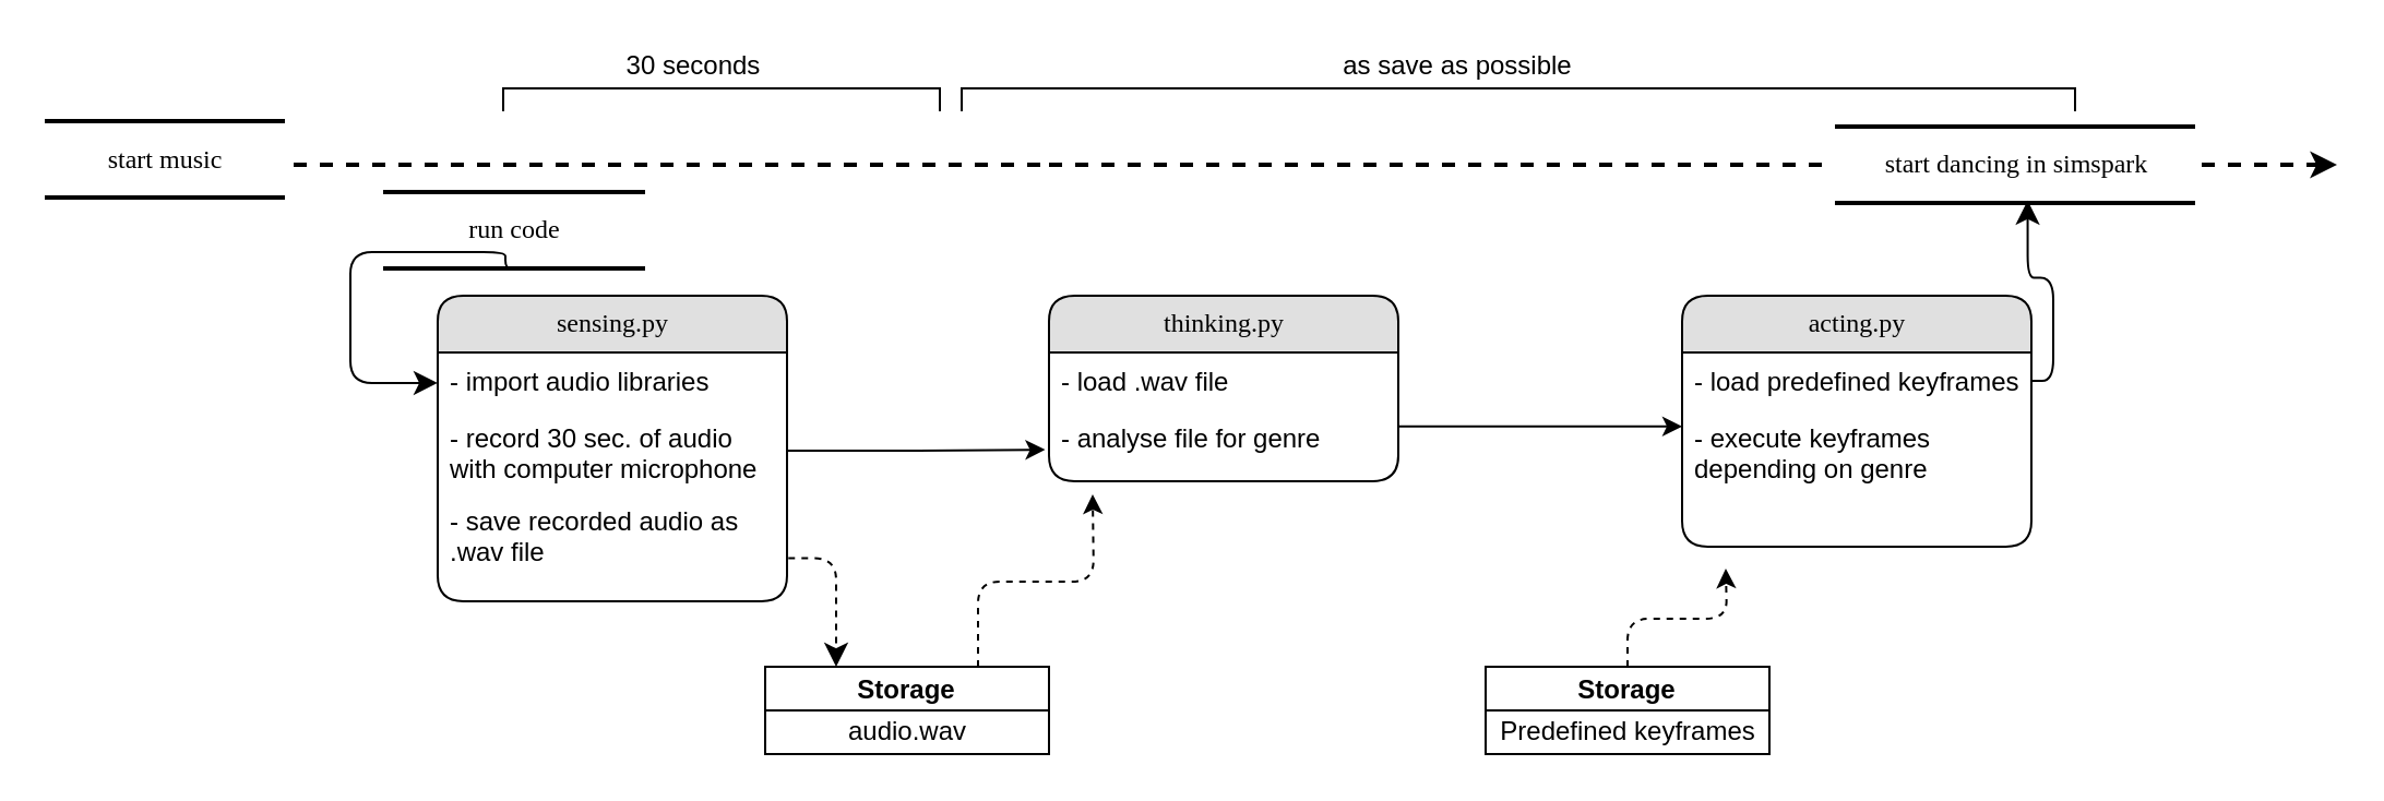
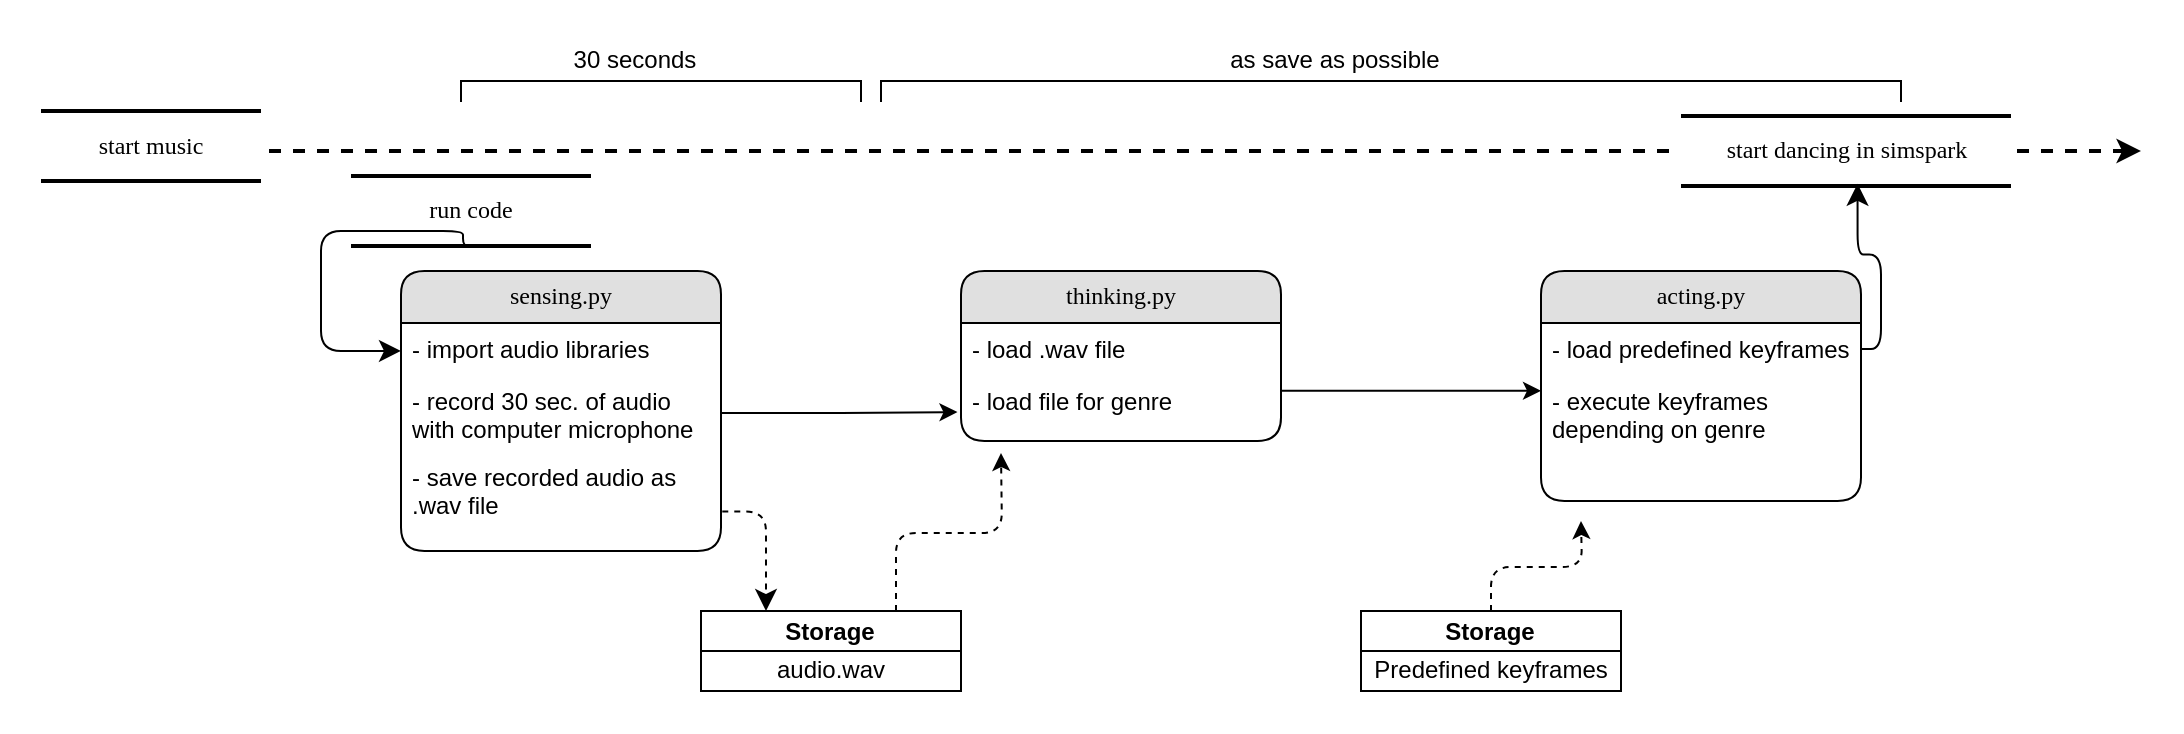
  <mxCell id="0" />
  <mxCell id="1" parent="0" />
  <mxCell id="2" value="thinking.py" style="swimlane;html=1;fontStyle=0;childLayout=stackLayout;horizontal=1;startSize=26;fillColor=#e0e0e0;horizontalStack=0;resizeParent=1;resizeLast=0;collapsible=1;marginBottom=0;swimlaneFillColor=#ffffff;align=center;rounded=1;shadow=0;comic=0;labelBackgroundColor=none;strokeWidth=1;fontFamily=Verdana;fontSize=12" parent="1" vertex="1"><mxGeometry x="480" y="135" width="160" height="85" as="geometry" /></mxCell>
  <mxCell id="3" value="- load .wav file" style="text;html=1;strokeColor=none;fillColor=none;spacingLeft=4;spacingRight=4;whiteSpace=wrap;overflow=hidden;rotatable=0;points=[[0,0.5],[1,0.5]];portConstraint=eastwest;" parent="2" vertex="1"><mxGeometry y="26" width="160" height="26" as="geometry" /></mxCell>
- <mxCell id="4" value="- analyse file for genre" style="text;html=1;strokeColor=none;fillColor=none;spacingLeft=4;spacingRight=4;whiteSpace=wrap;overflow=hidden;rotatable=0;points=[[0,0.5],[1,0.5]];portConstraint=eastwest;" parent="2" vertex="1"><mxGeometry y="52" width="160" height="26" as="geometry" /></mxCell>
+ <mxCell id="4" value="- load file for genre" style="text;html=1;strokeColor=none;fillColor=none;spacingLeft=4;spacingRight=4;whiteSpace=wrap;overflow=hidden;rotatable=0;points=[[0,0.5],[1,0.5]];portConstraint=eastwest;" parent="2" vertex="1"><mxGeometry y="52" width="160" height="26" as="geometry" /></mxCell>
  <mxCell id="5" value="acting.py" style="swimlane;html=1;fontStyle=0;childLayout=stackLayout;horizontal=1;startSize=26;fillColor=#e0e0e0;horizontalStack=0;resizeParent=1;resizeLast=0;collapsible=1;marginBottom=0;swimlaneFillColor=#ffffff;align=center;rounded=1;shadow=0;comic=0;labelBackgroundColor=none;strokeWidth=1;fontFamily=Verdana;fontSize=12" parent="1" vertex="1"><mxGeometry x="770" y="135" width="160" height="115" as="geometry" /></mxCell>
  <mxCell id="6" value="- load predefined keyframes " style="text;html=1;strokeColor=none;fillColor=none;spacingLeft=4;spacingRight=4;whiteSpace=wrap;overflow=hidden;rotatable=0;points=[[0,0.5],[1,0.5]];portConstraint=eastwest;" parent="5" vertex="1"><mxGeometry y="26" width="160" height="26" as="geometry" /></mxCell>
  <mxCell id="7" value="- execute keyframes depending on genre" style="text;html=1;strokeColor=none;fillColor=none;spacingLeft=4;spacingRight=4;whiteSpace=wrap;overflow=hidden;rotatable=0;points=[[0,0.5],[1,0.5]];portConstraint=eastwest;" parent="5" vertex="1"><mxGeometry y="52" width="160" height="38" as="geometry" /></mxCell>
  <mxCell id="8" value="sensing.py" style="swimlane;html=1;fontStyle=0;childLayout=stackLayout;horizontal=1;startSize=26;fillColor=#e0e0e0;horizontalStack=0;resizeParent=1;resizeLast=0;collapsible=1;marginBottom=0;swimlaneFillColor=#ffffff;align=center;rounded=1;shadow=0;comic=0;labelBackgroundColor=none;strokeWidth=1;fontFamily=Verdana;fontSize=12" parent="1" vertex="1"><mxGeometry x="200" y="135" width="160" height="140" as="geometry"><mxRectangle x="200" y="155" width="90" height="26" as="alternateBounds" /></mxGeometry></mxCell>
  <mxCell id="9" value="- import audio libraries" style="text;html=1;strokeColor=none;fillColor=none;spacingLeft=4;spacingRight=4;whiteSpace=wrap;overflow=hidden;rotatable=0;points=[[0,0.5],[1,0.5]];portConstraint=eastwest;" parent="8" vertex="1"><mxGeometry y="26" width="160" height="26" as="geometry" /></mxCell>
  <mxCell id="10" value="- record 30 sec. of audio with computer microphone" style="text;html=1;strokeColor=none;fillColor=none;spacingLeft=4;spacingRight=4;whiteSpace=wrap;overflow=hidden;rotatable=0;points=[[0,0.5],[1,0.5]];portConstraint=eastwest;" parent="8" vertex="1"><mxGeometry y="52" width="160" height="38" as="geometry" /></mxCell>
  <mxCell id="11" value="- save recorded audio as .wav file" style="text;html=1;strokeColor=none;fillColor=none;spacingLeft=4;spacingRight=4;whiteSpace=wrap;overflow=hidden;rotatable=0;points=[[0,0.5],[1,0.5]];portConstraint=eastwest;" parent="8" vertex="1"><mxGeometry y="90" width="160" height="38" as="geometry" /></mxCell>
  <mxCell id="12" value="" style="endArrow=classic;dashed=1;html=1;strokeWidth=2;targetPerimeterSpacing=9;shadow=0;rounded=0;endFill=1;startArrow=none;" parent="1" edge="1"><mxGeometry width="50" height="50" relative="1" as="geometry"><mxPoint x="480" y="75" as="sourcePoint" /><mxPoint x="1070" y="75" as="targetPoint" /></mxGeometry></mxCell>
  <mxCell id="13" style="edgeStyle=orthogonalEdgeStyle;html=1;labelBackgroundColor=none;startFill=0;startSize=8;endFill=1;endSize=8;fontFamily=Verdana;fontSize=12;exitX=1.004;exitY=0.797;exitDx=0;exitDy=0;entryX=0.25;entryY=0;entryDx=0;entryDy=0;dashed=1;exitPerimeter=0;" parent="1" source="11" target="29" edge="1"><mxGeometry relative="1" as="geometry"><mxPoint x="450" y="168" as="sourcePoint" /><mxPoint x="382.5" y="95" as="targetPoint" /></mxGeometry></mxCell>
  <mxCell id="14" style="edgeStyle=orthogonalEdgeStyle;rounded=1;orthogonalLoop=1;jettySize=auto;html=1;shadow=0;dashed=1;endArrow=classic;endFill=1;targetPerimeterSpacing=9;" parent="1" source="15" edge="1"><mxGeometry relative="1" as="geometry"><mxPoint x="790" y="260" as="targetPoint" /></mxGeometry></mxCell>
  <mxCell id="15" value="Storage" style="swimlane;childLayout=stackLayout;resizeParent=1;resizeParentMax=0;horizontal=1;startSize=20;horizontalStack=0;" parent="1" vertex="1"><mxGeometry x="680" y="305" width="130" height="40" as="geometry" /></mxCell>
  <mxCell id="16" value="Predefined keyframes" style="text;html=1;align=center;verticalAlign=middle;resizable=0;points=[];autosize=1;strokeColor=none;" parent="15" vertex="1"><mxGeometry y="20" width="130" height="20" as="geometry" /></mxCell>
  <mxCell id="17" value="start dancing in simspark" style="html=1;rounded=0;shadow=0;comic=0;labelBackgroundColor=none;strokeWidth=2;fontFamily=Verdana;fontSize=12;align=center;shape=mxgraph.ios7ui.horLines;" parent="1" vertex="1"><mxGeometry x="840" y="57.5" width="165" height="35" as="geometry" /></mxCell>
  <mxCell id="18" value="" style="endArrow=none;dashed=1;html=1;strokeWidth=2;shadow=0;rounded=0;endFill=1;" parent="1" edge="1"><mxGeometry width="50" height="50" relative="1" as="geometry"><mxPoint x="110" y="75" as="sourcePoint" /><mxPoint x="480" y="75" as="targetPoint" /></mxGeometry></mxCell>
  <mxCell id="19" value="run code" style="html=1;rounded=0;shadow=0;comic=0;labelBackgroundColor=none;strokeWidth=2;fontFamily=Verdana;fontSize=12;align=center;shape=mxgraph.ios7ui.horLines;" parent="1" vertex="1"><mxGeometry x="175" y="87.5" width="120" height="35" as="geometry" /></mxCell>
  <mxCell id="20" style="edgeStyle=orthogonalEdgeStyle;html=1;labelBackgroundColor=none;startFill=0;startSize=8;endFill=1;endSize=8;fontFamily=Verdana;fontSize=12;exitX=0.512;exitY=1.002;exitDx=0;exitDy=0;exitPerimeter=0;entryX=0;entryY=0.538;entryDx=0;entryDy=0;entryPerimeter=0;" parent="1" source="19" target="9" edge="1"><mxGeometry relative="1" as="geometry"><mxPoint x="457.5" y="105" as="sourcePoint" /><mxPoint x="190" y="175" as="targetPoint" /><Array as="points"><mxPoint x="231" y="115" /><mxPoint x="160" y="115" /><mxPoint x="160" y="175" /></Array></mxGeometry></mxCell>
  <mxCell id="21" value="" style="shape=partialRectangle;whiteSpace=wrap;html=1;bottom=1;right=1;left=1;top=0;fillColor=none;routingCenterX=-0.5;rotation=-180;" parent="1" vertex="1"><mxGeometry x="230" y="40" width="200" height="10" as="geometry" /></mxCell>
  <mxCell id="22" style="edgeStyle=orthogonalEdgeStyle;html=1;labelBackgroundColor=none;startFill=0;startSize=8;endFill=1;endSize=8;fontFamily=Verdana;fontSize=12;exitX=1;exitY=0.5;exitDx=0;exitDy=0;entryX=0.535;entryY=0.969;entryDx=0;entryDy=0;entryPerimeter=0;" parent="1" source="6" target="17" edge="1"><mxGeometry relative="1" as="geometry"><mxPoint x="930" y="180" as="sourcePoint" /><mxPoint x="952.5" y="105" as="targetPoint" /></mxGeometry></mxCell>
  <mxCell id="23" value="start music" style="html=1;rounded=0;shadow=0;comic=0;labelBackgroundColor=none;strokeWidth=2;fontFamily=Verdana;fontSize=12;align=center;shape=mxgraph.ios7ui.horLines;" parent="1" vertex="1"><mxGeometry x="20" y="55" width="110" height="35" as="geometry" /></mxCell>
  <mxCell id="24" value="30 seconds" style="text;html=1;strokeColor=none;fillColor=none;align=center;verticalAlign=middle;whiteSpace=wrap;rounded=0;" parent="1" vertex="1"><mxGeometry x="275" y="20" width="85" height="20" as="geometry" /></mxCell>
  <mxCell id="25" value="" style="shape=partialRectangle;whiteSpace=wrap;html=1;bottom=1;right=1;left=1;top=0;fillColor=none;routingCenterX=-0.5;rotation=-180;" parent="1" vertex="1"><mxGeometry x="440" y="40" width="510" height="10" as="geometry" /></mxCell>
  <mxCell id="26" value="as save as possible" style="text;html=1;strokeColor=none;fillColor=none;align=center;verticalAlign=middle;whiteSpace=wrap;rounded=0;" parent="1" vertex="1"><mxGeometry x="610" y="20" width="115" height="20" as="geometry" /></mxCell>
  <mxCell id="27" style="edgeStyle=orthogonalEdgeStyle;rounded=0;orthogonalLoop=1;jettySize=auto;html=1;exitX=1;exitY=0.5;exitDx=0;exitDy=0;entryX=0;entryY=0.207;entryDx=0;entryDy=0;entryPerimeter=0;shadow=0;endArrow=classic;endFill=1;targetPerimeterSpacing=9;" parent="1" source="4" target="7" edge="1"><mxGeometry relative="1" as="geometry"><Array as="points"><mxPoint x="640" y="195" /></Array></mxGeometry></mxCell>
  <mxCell id="28" style="edgeStyle=orthogonalEdgeStyle;rounded=0;orthogonalLoop=1;jettySize=auto;html=1;shadow=0;endArrow=classic;endFill=1;targetPerimeterSpacing=9;entryX=-0.011;entryY=0.714;entryDx=0;entryDy=0;entryPerimeter=0;" parent="1" source="10" target="4" edge="1"><mxGeometry relative="1" as="geometry"><mxPoint x="470" y="207" as="targetPoint" /></mxGeometry></mxCell>
  <mxCell id="29" value="Storage" style="swimlane;childLayout=stackLayout;resizeParent=1;resizeParentMax=0;horizontal=1;startSize=20;horizontalStack=0;" parent="1" vertex="1"><mxGeometry x="350" y="305" width="130" height="40" as="geometry" /></mxCell>
  <mxCell id="30" value="audio.wav" style="text;html=1;align=center;verticalAlign=middle;resizable=0;points=[];autosize=1;strokeColor=none;" parent="29" vertex="1"><mxGeometry y="20" width="130" height="20" as="geometry" /></mxCell>
  <mxCell id="31" style="edgeStyle=orthogonalEdgeStyle;rounded=1;orthogonalLoop=1;jettySize=auto;html=1;shadow=0;dashed=1;endArrow=classic;endFill=1;targetPerimeterSpacing=9;exitX=0.75;exitY=0;exitDx=0;exitDy=0;" parent="1" source="29" edge="1"><mxGeometry relative="1" as="geometry"><mxPoint x="414.709" y="290.45" as="sourcePoint" /><mxPoint x="500" y="226" as="targetPoint" /></mxGeometry></mxCell>
